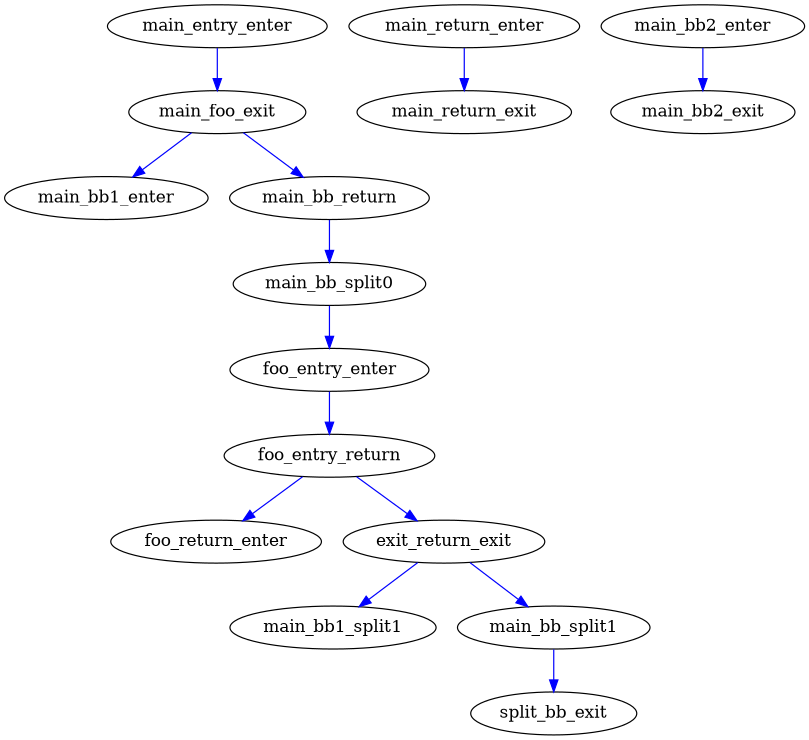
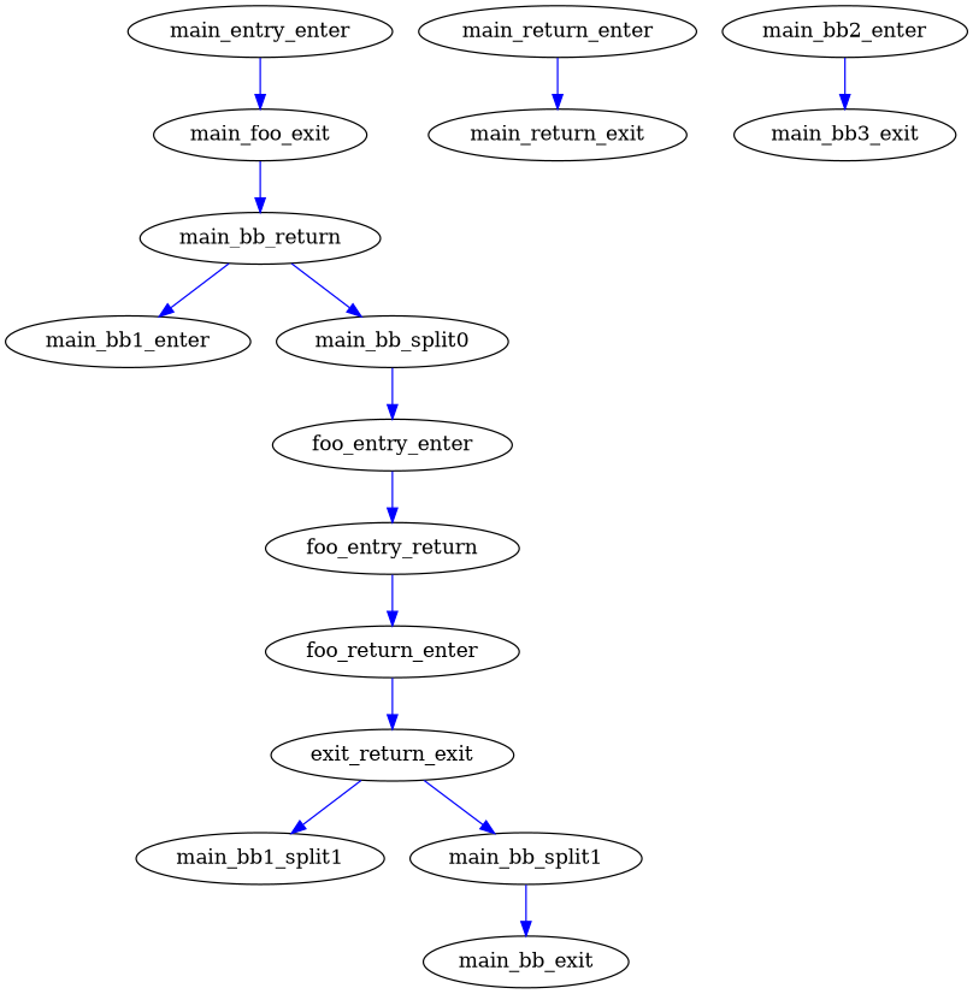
  digraph {
    edge [color=Blue]
    n1 [label=main_entry_enter]
    n2 [label=main_foo_exit]
    n3 [label=main_bb1_enter]
    n4 [label=main_bb_return]
    n5 [label=main_return_exit]
    n6 [label=main_return_enter]
-   n7 [label=main_bb2_exit]
+   n7 [label=main_bb3_exit]
    n8 [label=main_bb2_enter]
    n9 [label=main_bb1_split1]
    n10 [label=foo_entry_enter]
    n11 [label=foo_entry_return]
    n12 [label=foo_return_enter]
    n13 [label=main_bb_split1]
-   n14 [label=split_bb_exit]
+   n14 [label=main_bb_exit]
    n15 [label=main_bb_split0]
    n16 [label=exit_return_exit]
    subgraph sub_1 {
      rank=min
      n1
    }
    n1 -> n2
-   n2 -> n3
+   n4 -> n3
    n2 -> n4
    n4 -> n15
    n6 -> n5
    n8 -> n7
    n10 -> n11
    n11 -> n12
-   n11 -> n16
+   n12 -> n16
    n13 -> n14
    n15 -> n10
    n16 -> n9
    n16 -> n13
  }
